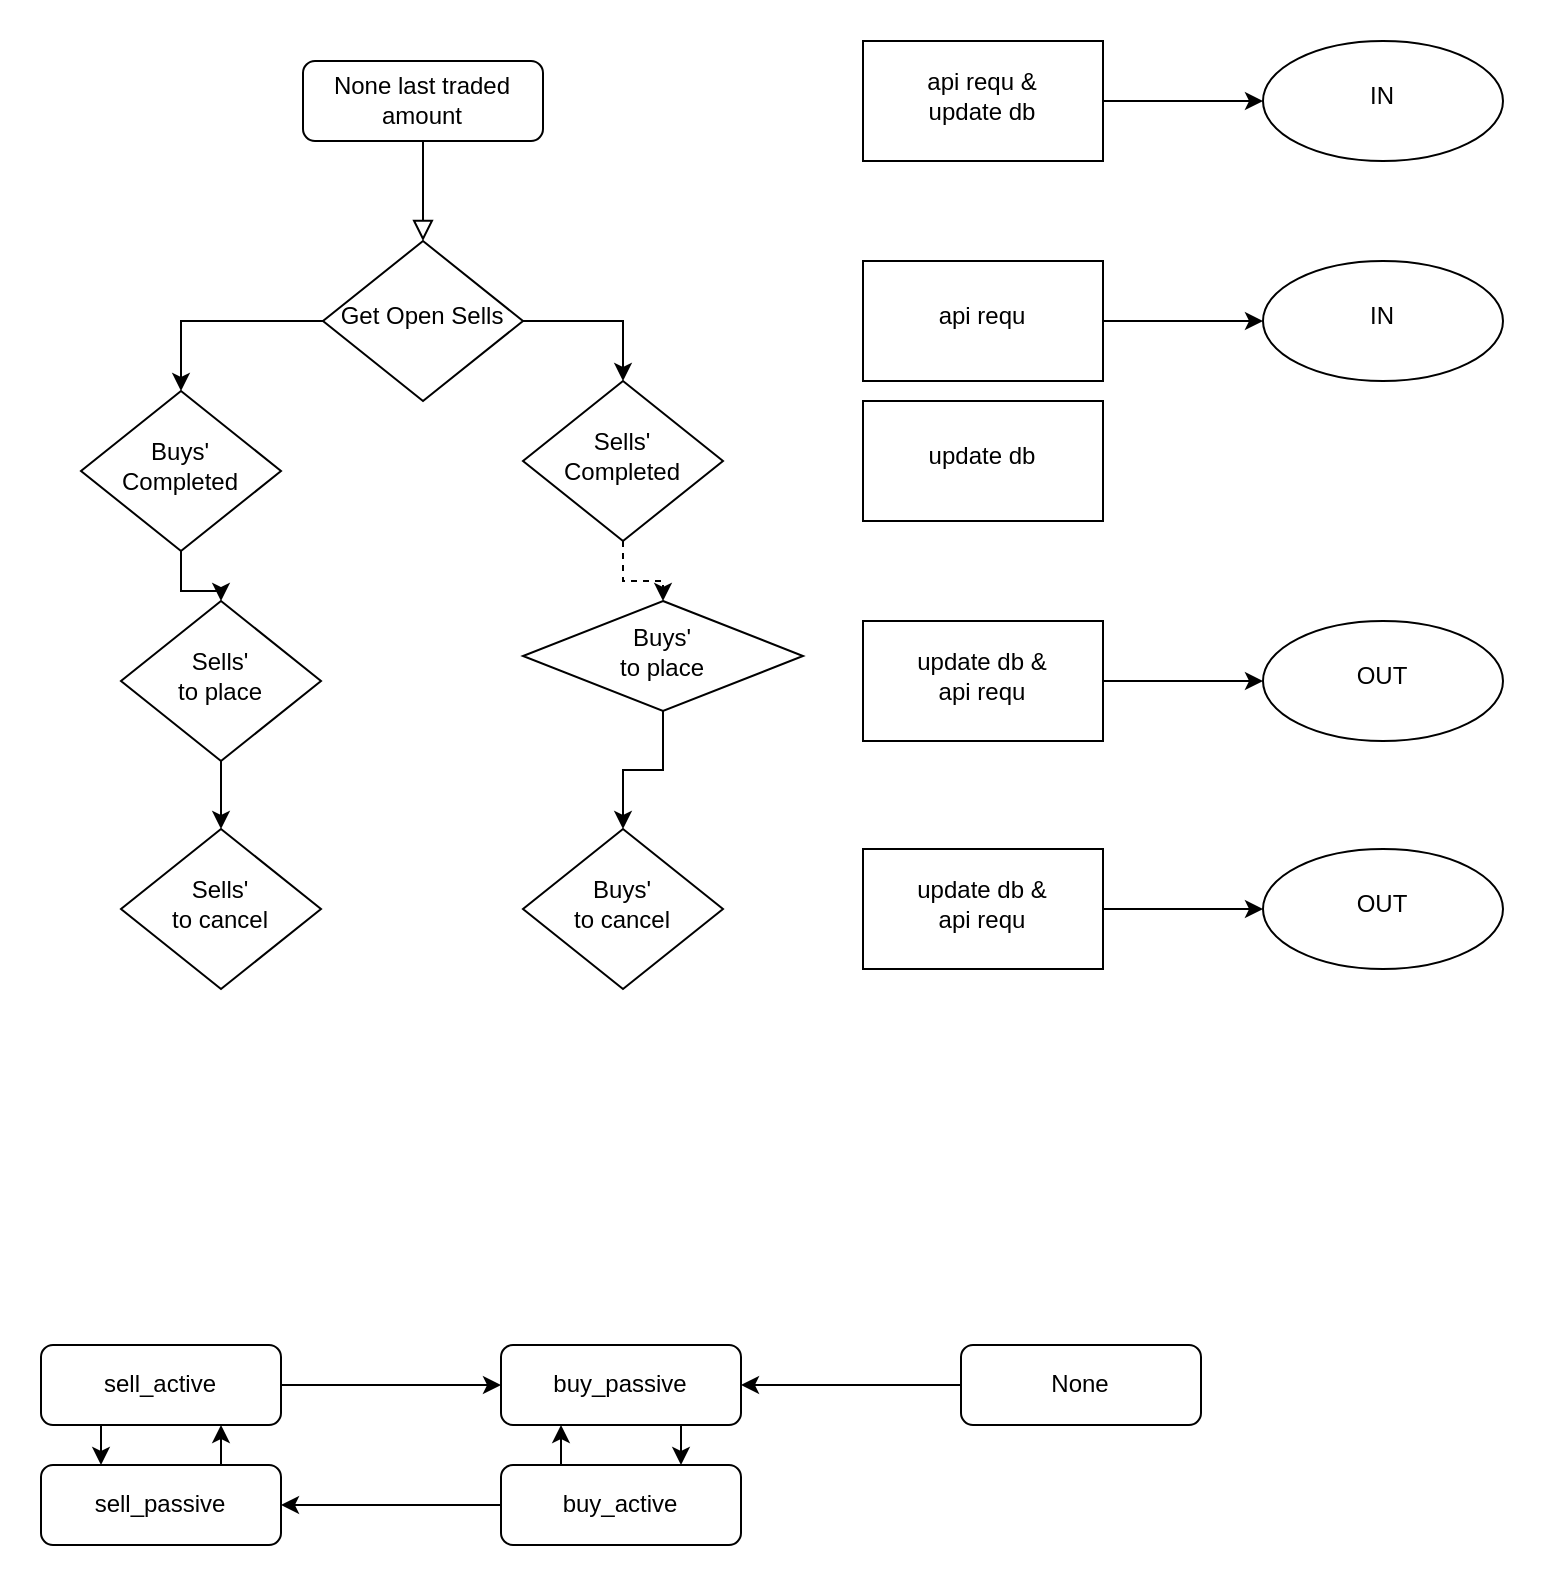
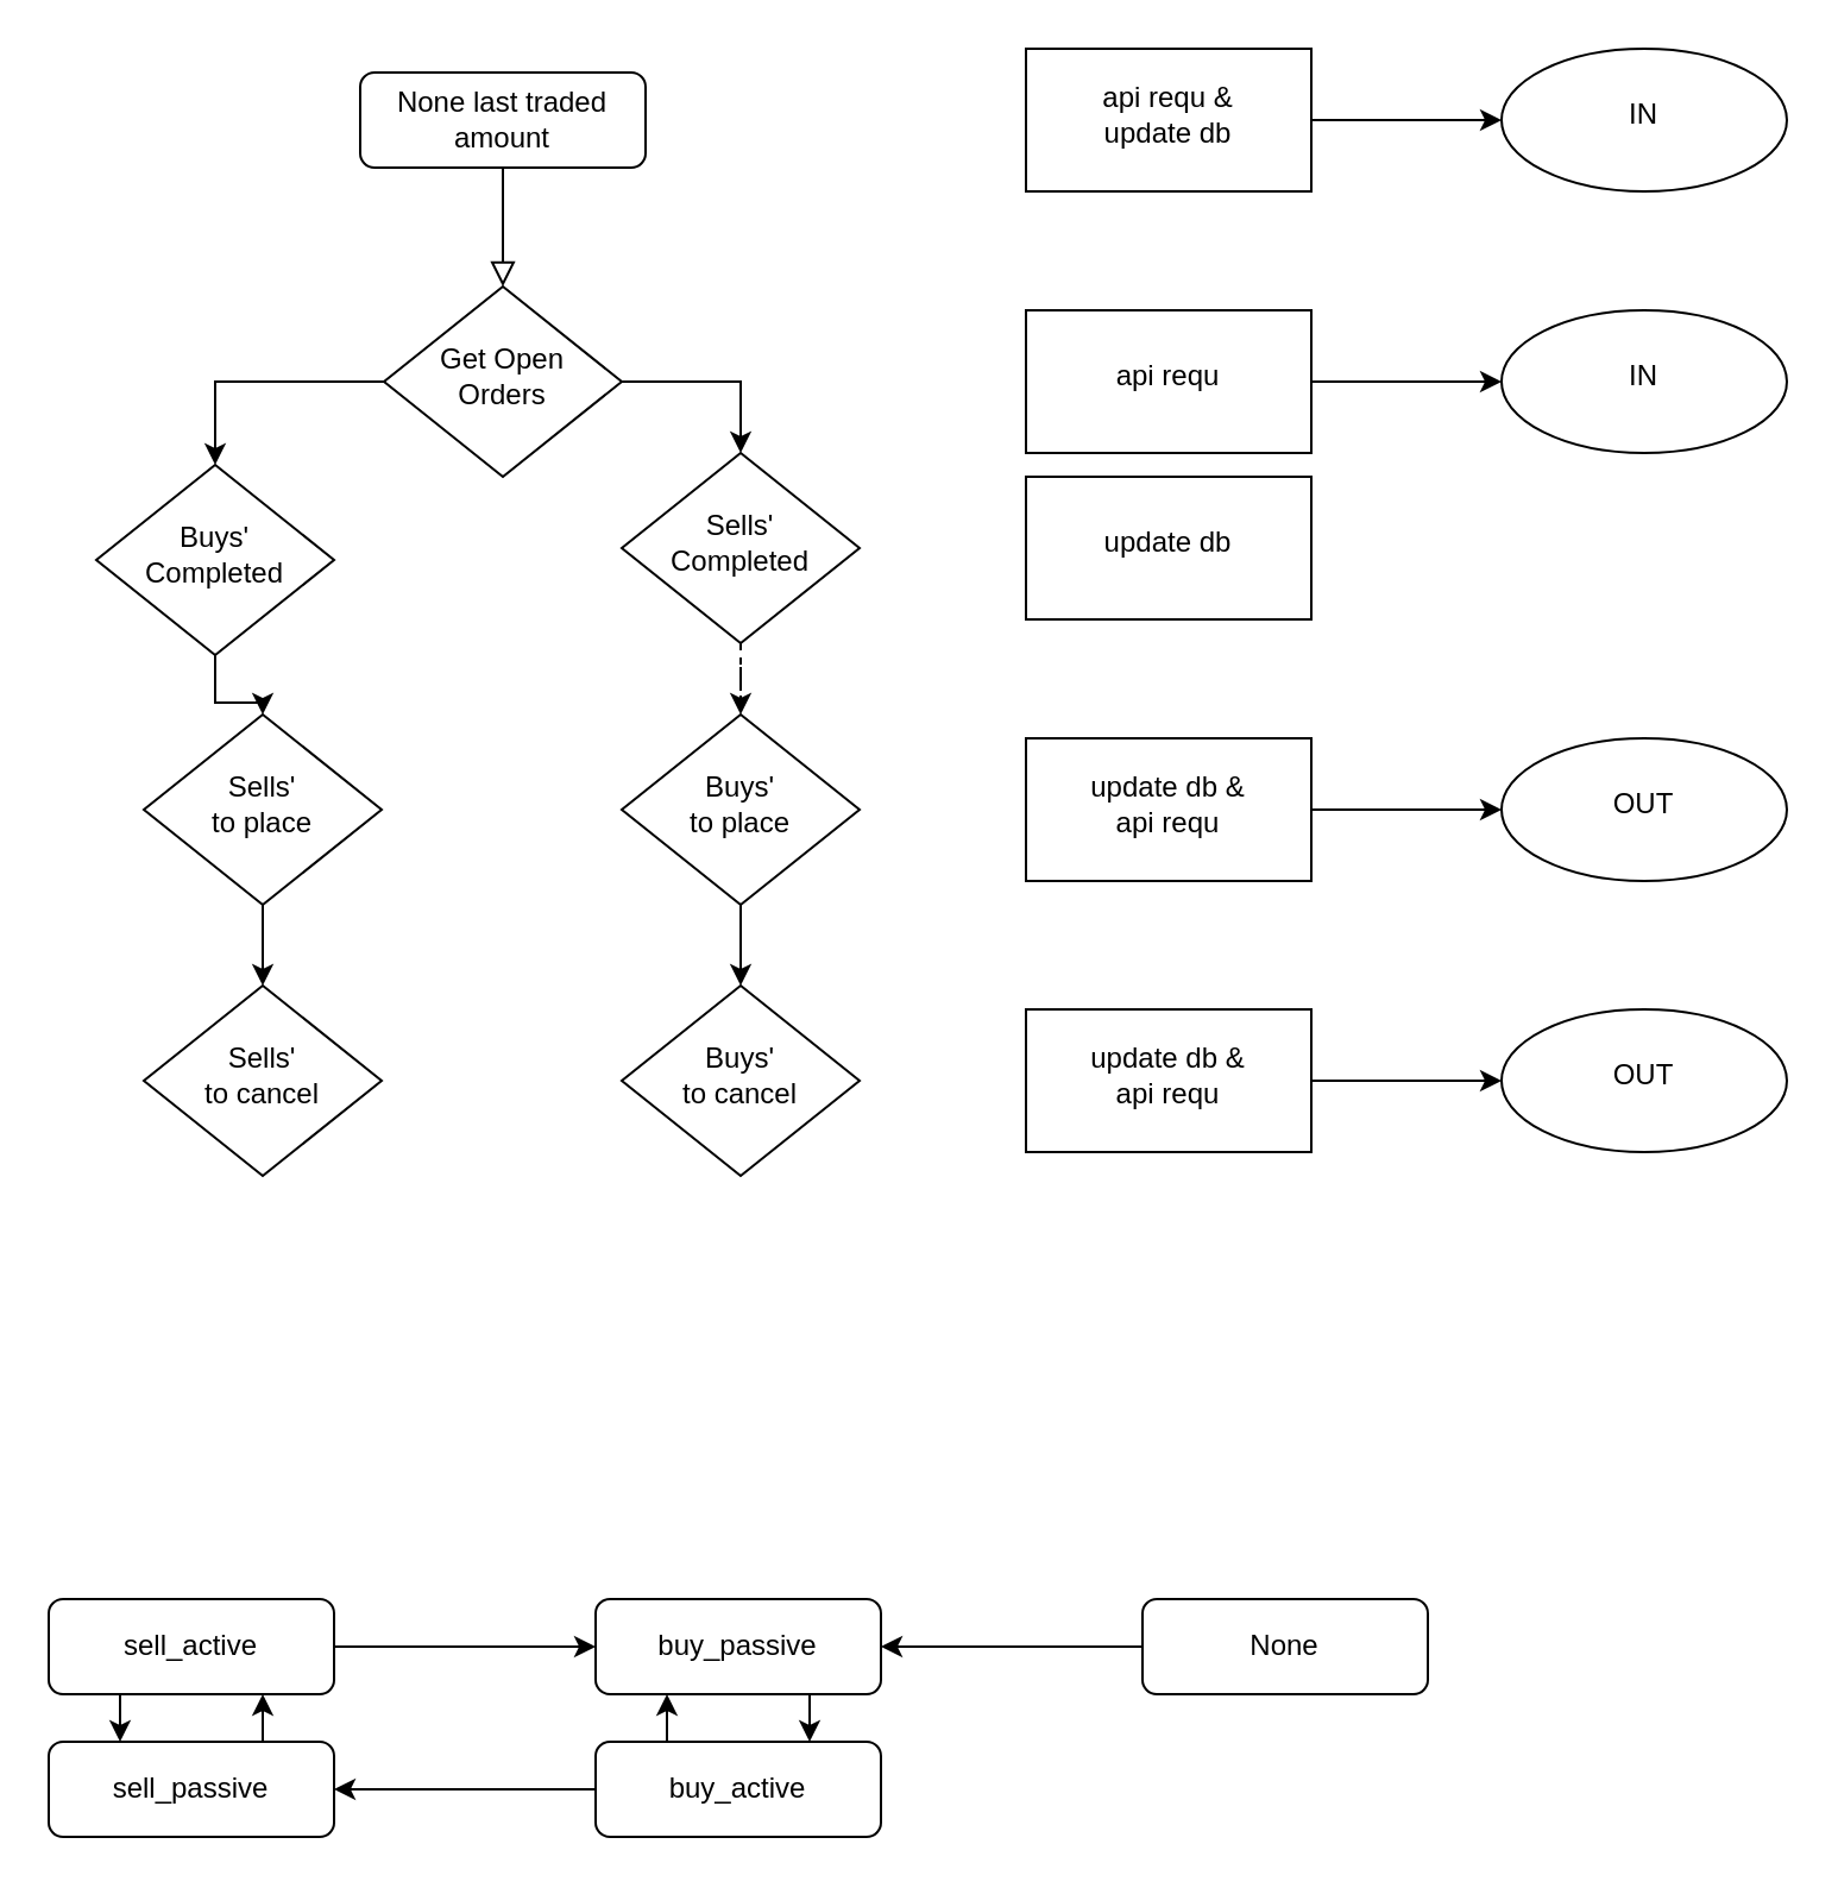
  <mxCell id="0" />
  <mxCell id="1" parent="0" />
  <mxCell id="2" value="" style="rounded=0;html=1;jettySize=auto;orthogonalLoop=1;fontSize=11;endArrow=block;endFill=0;endSize=8;strokeWidth=1;shadow=0;labelBackgroundColor=none;edgeStyle=orthogonalEdgeStyle;" parent="1" source="3" target="4" edge="1"><mxGeometry relative="1" as="geometry" /></mxCell>
  <mxCell id="3" value="None last traded amount" style="rounded=1;whiteSpace=wrap;html=1;fontSize=12;glass=0;strokeWidth=1;shadow=0;" parent="1" vertex="1"><mxGeometry x="151" y="30" width="120" height="40" as="geometry" /></mxCell>
- <mxCell id="4" value="Get Open Sells" style="rhombus;whiteSpace=wrap;html=1;shadow=0;fontFamily=Helvetica;fontSize=12;align=center;strokeWidth=1;spacing=6;spacingTop=-4;" parent="1" vertex="1"><mxGeometry x="161" y="120" width="100" height="80" as="geometry" /></mxCell>
+ <mxCell id="4" value="Get Open Orders" style="rhombus;whiteSpace=wrap;html=1;shadow=0;fontFamily=Helvetica;fontSize=12;align=center;strokeWidth=1;spacing=6;spacingTop=-4;" parent="1" vertex="1"><mxGeometry x="161" y="120" width="100" height="80" as="geometry" /></mxCell>
  <mxCell id="5" value="" style="edgeStyle=orthogonalEdgeStyle;rounded=0;orthogonalLoop=1;jettySize=auto;html=1;exitX=1;exitY=0.5;exitDx=0;exitDy=0;" parent="1" source="4" target="11" edge="1"><mxGeometry relative="1" as="geometry" /></mxCell>
  <mxCell id="6" value="" style="edgeStyle=orthogonalEdgeStyle;rounded=0;orthogonalLoop=1;jettySize=auto;html=1;entryX=0.5;entryY=0;entryDx=0;entryDy=0;" parent="1" source="4" target="12" edge="1"><mxGeometry relative="1" as="geometry" /></mxCell>
  <mxCell id="7" value="" style="edgeStyle=orthogonalEdgeStyle;rounded=0;orthogonalLoop=1;jettySize=auto;html=1;exitX=0.5;exitY=1;exitDx=0;exitDy=0;" parent="1" source="12" target="14" edge="1"><mxGeometry relative="1" as="geometry" /></mxCell>
  <mxCell id="8" value="" style="edgeStyle=orthogonalEdgeStyle;rounded=0;orthogonalLoop=1;jettySize=auto;html=1;" parent="1" source="9" target="16" edge="1"><mxGeometry relative="1" as="geometry" /></mxCell>
- <mxCell id="9" value="&lt;div&gt;Buys' &lt;br&gt;&lt;/div&gt;&lt;div&gt;to place&lt;/div&gt;" style="rhombus;whiteSpace=wrap;html=1;shadow=0;fontFamily=Helvetica;fontSize=12;align=center;strokeWidth=1;spacing=6;spacingTop=-4;" parent="1" vertex="1"><mxGeometry x="261" y="300" width="140" height="55" as="geometry" /></mxCell>
+ <mxCell id="9" value="&lt;div&gt;Buys' &lt;br&gt;&lt;/div&gt;&lt;div&gt;to place&lt;/div&gt;" style="rhombus;whiteSpace=wrap;html=1;shadow=0;fontFamily=Helvetica;fontSize=12;align=center;strokeWidth=1;spacing=6;spacingTop=-4;" parent="1" vertex="1"><mxGeometry x="261" y="300" width="100" height="80" as="geometry" /></mxCell>
  <mxCell id="10" value="" style="edgeStyle=orthogonalEdgeStyle;rounded=0;orthogonalLoop=1;jettySize=auto;html=1;dashed=1;" parent="1" source="11" target="9" edge="1"><mxGeometry relative="1" as="geometry" /></mxCell>
  <mxCell id="11" value="&lt;div&gt;Sells'&lt;/div&gt;&lt;div&gt;Completed&lt;br&gt;&lt;/div&gt;" style="rhombus;whiteSpace=wrap;html=1;shadow=0;fontFamily=Helvetica;fontSize=12;align=center;strokeWidth=1;spacing=6;spacingTop=-4;" parent="1" vertex="1"><mxGeometry x="261" y="190" width="100" height="80" as="geometry" /></mxCell>
  <mxCell id="12" value="&lt;div&gt;Buys' &lt;br&gt;&lt;/div&gt;&lt;div&gt;Completed&lt;/div&gt;" style="rhombus;whiteSpace=wrap;html=1;shadow=0;fontFamily=Helvetica;fontSize=12;align=center;strokeWidth=1;spacing=6;spacingTop=-4;" parent="1" vertex="1"><mxGeometry x="40" y="195" width="100" height="80" as="geometry" /></mxCell>
  <mxCell id="13" value="" style="edgeStyle=orthogonalEdgeStyle;rounded=0;orthogonalLoop=1;jettySize=auto;html=1;" parent="1" source="14" target="15" edge="1"><mxGeometry relative="1" as="geometry" /></mxCell>
  <mxCell id="14" value="&lt;div&gt;Sells'&lt;/div&gt;&lt;div&gt;to place&lt;br&gt;&lt;/div&gt;" style="rhombus;whiteSpace=wrap;html=1;shadow=0;fontFamily=Helvetica;fontSize=12;align=center;strokeWidth=1;spacing=6;spacingTop=-4;" parent="1" vertex="1"><mxGeometry x="60" y="300" width="100" height="80" as="geometry" /></mxCell>
  <mxCell id="15" value="&lt;div&gt;Sells'&lt;/div&gt;&lt;div&gt;to cancel&lt;br&gt;&lt;/div&gt;" style="rhombus;whiteSpace=wrap;html=1;shadow=0;fontFamily=Helvetica;fontSize=12;align=center;strokeWidth=1;spacing=6;spacingTop=-4;" parent="1" vertex="1"><mxGeometry x="60" y="414" width="100" height="80" as="geometry" /></mxCell>
  <mxCell id="16" value="&lt;div&gt;Buys' &lt;br&gt;&lt;/div&gt;&lt;div&gt;to cancel&lt;br&gt;&lt;/div&gt;" style="rhombus;whiteSpace=wrap;html=1;shadow=0;fontFamily=Helvetica;fontSize=12;align=center;strokeWidth=1;spacing=6;spacingTop=-4;" parent="1" vertex="1"><mxGeometry x="261" y="414" width="100" height="80" as="geometry" /></mxCell>
  <mxCell id="17" value="update db" style="whiteSpace=wrap;html=1;shadow=0;strokeWidth=1;spacing=6;spacingTop=-4;" parent="1" vertex="1"><mxGeometry x="431" y="200" width="120" height="60" as="geometry" /></mxCell>
  <mxCell id="18" value="" style="edgeStyle=orthogonalEdgeStyle;rounded=0;orthogonalLoop=1;jettySize=auto;html=1;" parent="1" source="19" target="40" edge="1"><mxGeometry relative="1" as="geometry" /></mxCell>
  <mxCell id="19" value="&lt;div&gt;update db &amp;amp;&lt;/div&gt;&lt;div&gt;api requ&lt;/div&gt;" style="whiteSpace=wrap;html=1;shadow=0;strokeWidth=1;spacing=6;spacingTop=-4;" parent="1" vertex="1"><mxGeometry x="431" y="310" width="120" height="60" as="geometry" /></mxCell>
  <mxCell id="20" value="" style="edgeStyle=orthogonalEdgeStyle;rounded=0;orthogonalLoop=1;jettySize=auto;html=1;" parent="1" source="21" target="41" edge="1"><mxGeometry relative="1" as="geometry" /></mxCell>
  <mxCell id="21" value="&lt;div&gt;update db &amp;amp;&lt;/div&gt;&lt;div&gt;api requ&lt;br&gt;&lt;/div&gt;" style="whiteSpace=wrap;html=1;shadow=0;strokeWidth=1;spacing=6;spacingTop=-4;" parent="1" vertex="1"><mxGeometry x="431" y="424" width="120" height="60" as="geometry" /></mxCell>
  <mxCell id="22" value="" style="edgeStyle=orthogonalEdgeStyle;rounded=0;orthogonalLoop=1;jettySize=auto;html=1;entryX=1;entryY=0.5;entryDx=0;entryDy=0;" parent="1" source="23" target="25" edge="1"><mxGeometry relative="1" as="geometry" /></mxCell>
  <mxCell id="23" value="None" style="rounded=1;whiteSpace=wrap;html=1;fontSize=12;glass=0;strokeWidth=1;shadow=0;" parent="1" vertex="1"><mxGeometry x="480" y="672" width="120" height="40" as="geometry" /></mxCell>
  <mxCell id="24" style="rounded=0;orthogonalLoop=1;jettySize=auto;html=1;exitX=0.75;exitY=1;exitDx=0;exitDy=0;entryX=0.75;entryY=0;entryDx=0;entryDy=0;" parent="1" source="25" target="28" edge="1"><mxGeometry relative="1" as="geometry" /></mxCell>
  <mxCell id="25" value="buy_passive" style="rounded=1;whiteSpace=wrap;html=1;fontSize=12;glass=0;strokeWidth=1;shadow=0;" parent="1" vertex="1"><mxGeometry x="250" y="672" width="120" height="40" as="geometry" /></mxCell>
  <mxCell id="26" style="edgeStyle=orthogonalEdgeStyle;rounded=0;orthogonalLoop=1;jettySize=auto;html=1;exitX=0;exitY=0.5;exitDx=0;exitDy=0;entryX=1;entryY=0.5;entryDx=0;entryDy=0;" parent="1" source="28" target="33" edge="1"><mxGeometry relative="1" as="geometry" /></mxCell>
  <mxCell id="27" style="edgeStyle=none;rounded=0;orthogonalLoop=1;jettySize=auto;html=1;exitX=0.25;exitY=0;exitDx=0;exitDy=0;entryX=0.25;entryY=1;entryDx=0;entryDy=0;" parent="1" source="28" target="25" edge="1"><mxGeometry relative="1" as="geometry" /></mxCell>
  <mxCell id="28" value="buy_active" style="rounded=1;whiteSpace=wrap;html=1;fontSize=12;glass=0;strokeWidth=1;shadow=0;" parent="1" vertex="1"><mxGeometry x="250" y="732" width="120" height="40" as="geometry" /></mxCell>
  <mxCell id="29" style="edgeStyle=orthogonalEdgeStyle;rounded=0;orthogonalLoop=1;jettySize=auto;html=1;exitX=0.25;exitY=1;exitDx=0;exitDy=0;entryX=0.25;entryY=0;entryDx=0;entryDy=0;" parent="1" source="31" target="33" edge="1"><mxGeometry relative="1" as="geometry" /></mxCell>
  <mxCell id="30" style="edgeStyle=orthogonalEdgeStyle;rounded=0;orthogonalLoop=1;jettySize=auto;html=1;exitX=1;exitY=0.5;exitDx=0;exitDy=0;entryX=0;entryY=0.5;entryDx=0;entryDy=0;" parent="1" source="31" target="25" edge="1"><mxGeometry relative="1" as="geometry" /></mxCell>
  <mxCell id="31" value="sell_active" style="rounded=1;whiteSpace=wrap;html=1;fontSize=12;glass=0;strokeWidth=1;shadow=0;" parent="1" vertex="1"><mxGeometry x="20" y="672" width="120" height="40" as="geometry" /></mxCell>
  <mxCell id="32" style="edgeStyle=orthogonalEdgeStyle;rounded=0;orthogonalLoop=1;jettySize=auto;html=1;exitX=0.75;exitY=0;exitDx=0;exitDy=0;entryX=0.75;entryY=1;entryDx=0;entryDy=0;" parent="1" source="33" target="31" edge="1"><mxGeometry relative="1" as="geometry" /></mxCell>
  <mxCell id="33" value="sell_passive" style="rounded=1;whiteSpace=wrap;html=1;fontSize=12;glass=0;strokeWidth=1;shadow=0;" parent="1" vertex="1"><mxGeometry x="20" y="732" width="120" height="40" as="geometry" /></mxCell>
  <mxCell id="34" value="" style="edgeStyle=orthogonalEdgeStyle;rounded=0;orthogonalLoop=1;jettySize=auto;html=1;" parent="1" source="35" target="39" edge="1"><mxGeometry relative="1" as="geometry" /></mxCell>
  <mxCell id="35" value="api requ" style="whiteSpace=wrap;html=1;shadow=0;strokeWidth=1;spacing=6;spacingTop=-4;" parent="1" vertex="1"><mxGeometry x="431" y="130" width="120" height="60" as="geometry" /></mxCell>
  <mxCell id="36" value="" style="edgeStyle=orthogonalEdgeStyle;rounded=0;orthogonalLoop=1;jettySize=auto;html=1;" parent="1" source="37" target="38" edge="1"><mxGeometry relative="1" as="geometry" /></mxCell>
  <mxCell id="37" value="&lt;div&gt;&lt;span&gt;api requ &amp;amp;&lt;/span&gt;&lt;br&gt;&lt;/div&gt;&lt;div&gt;&lt;span&gt;update db&lt;/span&gt;&lt;/div&gt;" style="whiteSpace=wrap;html=1;shadow=0;strokeWidth=1;spacing=6;spacingTop=-4;" parent="1" vertex="1"><mxGeometry x="431" y="20" width="120" height="60" as="geometry" /></mxCell>
  <mxCell id="38" value="IN" style="ellipse;whiteSpace=wrap;html=1;shadow=0;strokeWidth=1;spacing=6;spacingTop=-4;" parent="1" vertex="1"><mxGeometry x="631" y="20" width="120" height="60" as="geometry" /></mxCell>
  <mxCell id="39" value="IN" style="ellipse;whiteSpace=wrap;html=1;shadow=0;strokeWidth=1;spacing=6;spacingTop=-4;" parent="1" vertex="1"><mxGeometry x="631" y="130" width="120" height="60" as="geometry" /></mxCell>
  <mxCell id="40" value="OUT" style="ellipse;whiteSpace=wrap;html=1;shadow=0;strokeWidth=1;spacing=6;spacingTop=-4;" parent="1" vertex="1"><mxGeometry x="631" y="310" width="120" height="60" as="geometry" /></mxCell>
  <mxCell id="41" value="OUT" style="ellipse;whiteSpace=wrap;html=1;shadow=0;strokeWidth=1;spacing=6;spacingTop=-4;" parent="1" vertex="1"><mxGeometry x="631" y="424" width="120" height="60" as="geometry" /></mxCell>
